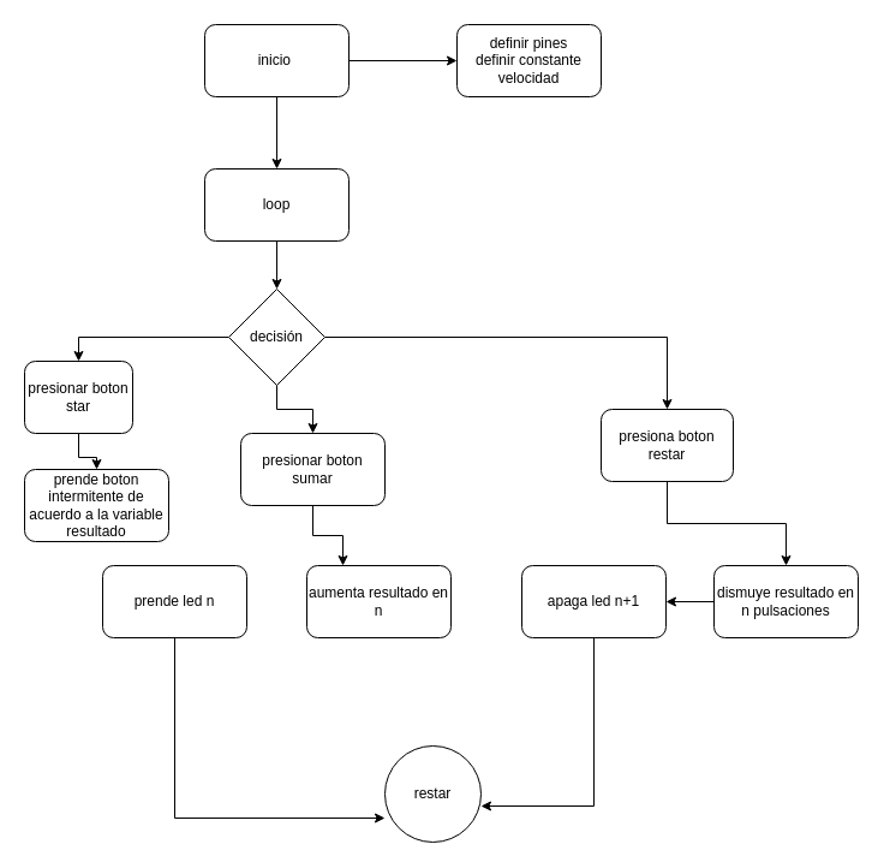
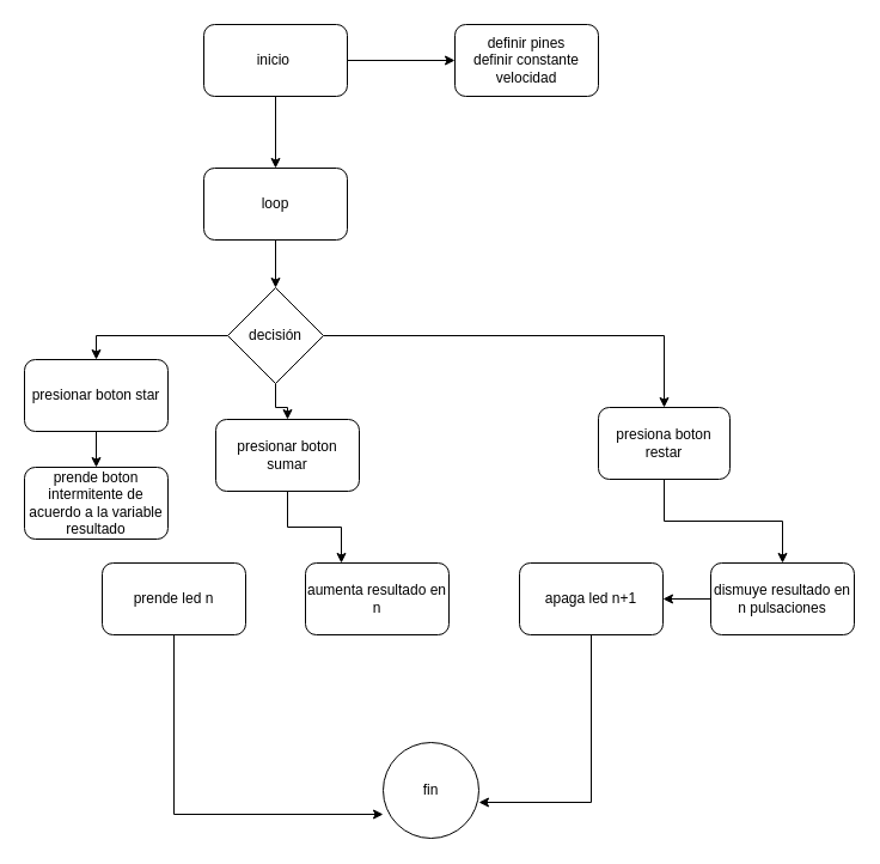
  <mxCell id="0" />
  <mxCell id="1" parent="0" />
  <mxCell id="2" style="edgeStyle=orthogonalEdgeStyle;rounded=0;orthogonalLoop=1;jettySize=auto;html=1;exitX=0.5;exitY=1;exitDx=0;exitDy=0;" parent="1" source="4" target="7" edge="1"><mxGeometry relative="1" as="geometry" /></mxCell>
  <mxCell id="3" style="edgeStyle=orthogonalEdgeStyle;rounded=0;orthogonalLoop=1;jettySize=auto;html=1;exitX=1;exitY=0.5;exitDx=0;exitDy=0;entryX=0;entryY=0.5;entryDx=0;entryDy=0;" parent="1" source="4" target="5" edge="1"><mxGeometry relative="1" as="geometry" /></mxCell>
  <mxCell id="4" value="inicio&amp;nbsp;" style="rounded=1;whiteSpace=wrap;html=1;" parent="1" vertex="1"><mxGeometry x="170" y="20" width="120" height="60" as="geometry" /></mxCell>
  <mxCell id="5" value="definir pines&lt;br&gt;definir constante velocidad" style="rounded=1;whiteSpace=wrap;html=1;" parent="1" vertex="1"><mxGeometry x="380" y="20" width="120" height="60" as="geometry" /></mxCell>
  <mxCell id="6" style="edgeStyle=orthogonalEdgeStyle;rounded=0;orthogonalLoop=1;jettySize=auto;html=1;exitX=0.5;exitY=1;exitDx=0;exitDy=0;entryX=0.5;entryY=0;entryDx=0;entryDy=0;" parent="1" source="7" target="13" edge="1"><mxGeometry relative="1" as="geometry" /></mxCell>
  <mxCell id="7" value="loop" style="rounded=1;whiteSpace=wrap;html=1;" parent="1" vertex="1"><mxGeometry x="170" y="140" width="120" height="60" as="geometry" /></mxCell>
  <mxCell id="8" style="edgeStyle=orthogonalEdgeStyle;rounded=0;orthogonalLoop=1;jettySize=auto;html=1;entryX=0.25;entryY=0;entryDx=0;entryDy=0;" edge="1" parent="1" source="9" target="21"><mxGeometry relative="1" as="geometry" /></mxCell>
- <mxCell id="9" value="presionar boton sumar" style="rounded=1;whiteSpace=wrap;html=1;" parent="1" vertex="1"><mxGeometry x="200" y="360" width="120" height="60" as="geometry" /></mxCell>
+ <mxCell id="9" value="presionar boton sumar" style="rounded=1;whiteSpace=wrap;html=1;" parent="1" vertex="1"><mxGeometry x="180" y="350" width="120" height="60" as="geometry" /></mxCell>
  <mxCell id="10" style="edgeStyle=orthogonalEdgeStyle;rounded=0;orthogonalLoop=1;jettySize=auto;html=1;entryX=0.5;entryY=0;entryDx=0;entryDy=0;" parent="1" source="13" target="9" edge="1"><mxGeometry relative="1" as="geometry" /></mxCell>
  <mxCell id="11" style="edgeStyle=orthogonalEdgeStyle;rounded=0;orthogonalLoop=1;jettySize=auto;html=1;exitX=1;exitY=0.5;exitDx=0;exitDy=0;" parent="1" source="13" target="15" edge="1"><mxGeometry relative="1" as="geometry" /></mxCell>
  <mxCell id="12" style="edgeStyle=orthogonalEdgeStyle;rounded=0;orthogonalLoop=1;jettySize=auto;html=1;entryX=0.5;entryY=0;entryDx=0;entryDy=0;" parent="1" source="13" target="17" edge="1"><mxGeometry relative="1" as="geometry" /></mxCell>
  <mxCell id="13" value="decisión" style="rhombus;whiteSpace=wrap;html=1;" parent="1" vertex="1"><mxGeometry x="190" y="240" width="80" height="80" as="geometry" /></mxCell>
  <mxCell id="14" style="edgeStyle=orthogonalEdgeStyle;rounded=0;orthogonalLoop=1;jettySize=auto;html=1;entryX=0.5;entryY=0;entryDx=0;entryDy=0;" edge="1" parent="1" source="15" target="25"><mxGeometry relative="1" as="geometry" /></mxCell>
  <mxCell id="15" value="presiona boton restar" style="rounded=1;whiteSpace=wrap;html=1;" parent="1" vertex="1"><mxGeometry x="500" y="340" width="110" height="60" as="geometry" /></mxCell>
  <mxCell id="16" value="" style="edgeStyle=orthogonalEdgeStyle;rounded=0;orthogonalLoop=1;jettySize=auto;html=1;" parent="1" source="17" target="18" edge="1"><mxGeometry relative="1" as="geometry" /></mxCell>
- <mxCell id="17" value="presionar boton star" style="rounded=1;whiteSpace=wrap;html=1;" parent="1" vertex="1"><mxGeometry x="20" y="300" width="90" height="60" as="geometry" /></mxCell>
+ <mxCell id="17" value="presionar boton star" style="rounded=1;whiteSpace=wrap;html=1;" parent="1" vertex="1"><mxGeometry y="300" width="120" height="60" as="geometry" x="20" /></mxCell>
  <mxCell id="18" value="&lt;font style=&quot;vertical-align: inherit&quot;&gt;&lt;font style=&quot;vertical-align: inherit&quot;&gt;prende boton intermitente de acuerdo a la variable resultado&lt;/font&gt;&lt;/font&gt;" style="rounded=1;whiteSpace=wrap;html=1;" parent="1" vertex="1"><mxGeometry y="390" width="120" height="60" as="geometry" x="20" /></mxCell>
  <mxCell id="19" style="edgeStyle=orthogonalEdgeStyle;rounded=0;orthogonalLoop=1;jettySize=auto;html=1;entryX=0;entryY=0.75;entryDx=0;entryDy=0;entryPerimeter=0;" edge="1" parent="1" source="20" target="26"><mxGeometry relative="1" as="geometry"><Array as="points"><mxPoint x="145" y="680" /></Array></mxGeometry></mxCell>
  <mxCell id="20" value="prende led n" style="rounded=1;whiteSpace=wrap;html=1;" vertex="1" parent="1"><mxGeometry x="85" y="470" width="120" height="60" as="geometry" /></mxCell>
  <mxCell id="21" value="aumenta resultado en n" style="rounded=1;whiteSpace=wrap;html=1;" vertex="1" parent="1"><mxGeometry x="255" y="470" width="120" height="60" as="geometry" /></mxCell>
  <mxCell id="22" style="edgeStyle=orthogonalEdgeStyle;rounded=0;orthogonalLoop=1;jettySize=auto;html=1;entryX=1;entryY=0.625;entryDx=0;entryDy=0;entryPerimeter=0;" edge="1" parent="1" source="23" target="26"><mxGeometry relative="1" as="geometry"><Array as="points"><mxPoint x="494" y="670" /></Array></mxGeometry></mxCell>
  <mxCell id="23" value="apaga led n+1" style="rounded=1;whiteSpace=wrap;html=1;" vertex="1" parent="1"><mxGeometry x="434" y="470" width="120" height="60" as="geometry" /></mxCell>
  <mxCell id="24" style="edgeStyle=orthogonalEdgeStyle;rounded=0;orthogonalLoop=1;jettySize=auto;html=1;entryX=1;entryY=0.5;entryDx=0;entryDy=0;" edge="1" parent="1" source="25" target="23"><mxGeometry relative="1" as="geometry" /></mxCell>
  <mxCell id="25" value="&lt;span&gt;dismuye resultado en n pulsaciones&lt;/span&gt;" style="rounded=1;whiteSpace=wrap;html=1;" vertex="1" parent="1"><mxGeometry x="594" y="470" width="120" height="60" as="geometry" /></mxCell>
- <mxCell id="26" value="restar" style="ellipse;whiteSpace=wrap;html=1;aspect=fixed;" vertex="1" parent="1"><mxGeometry x="320" y="620" width="80" height="80" as="geometry" /></mxCell>
+ <mxCell id="26" value="fin" style="ellipse;whiteSpace=wrap;html=1;aspect=fixed;" vertex="1" parent="1"><mxGeometry x="320" y="620" width="80" height="80" as="geometry" /></mxCell>
